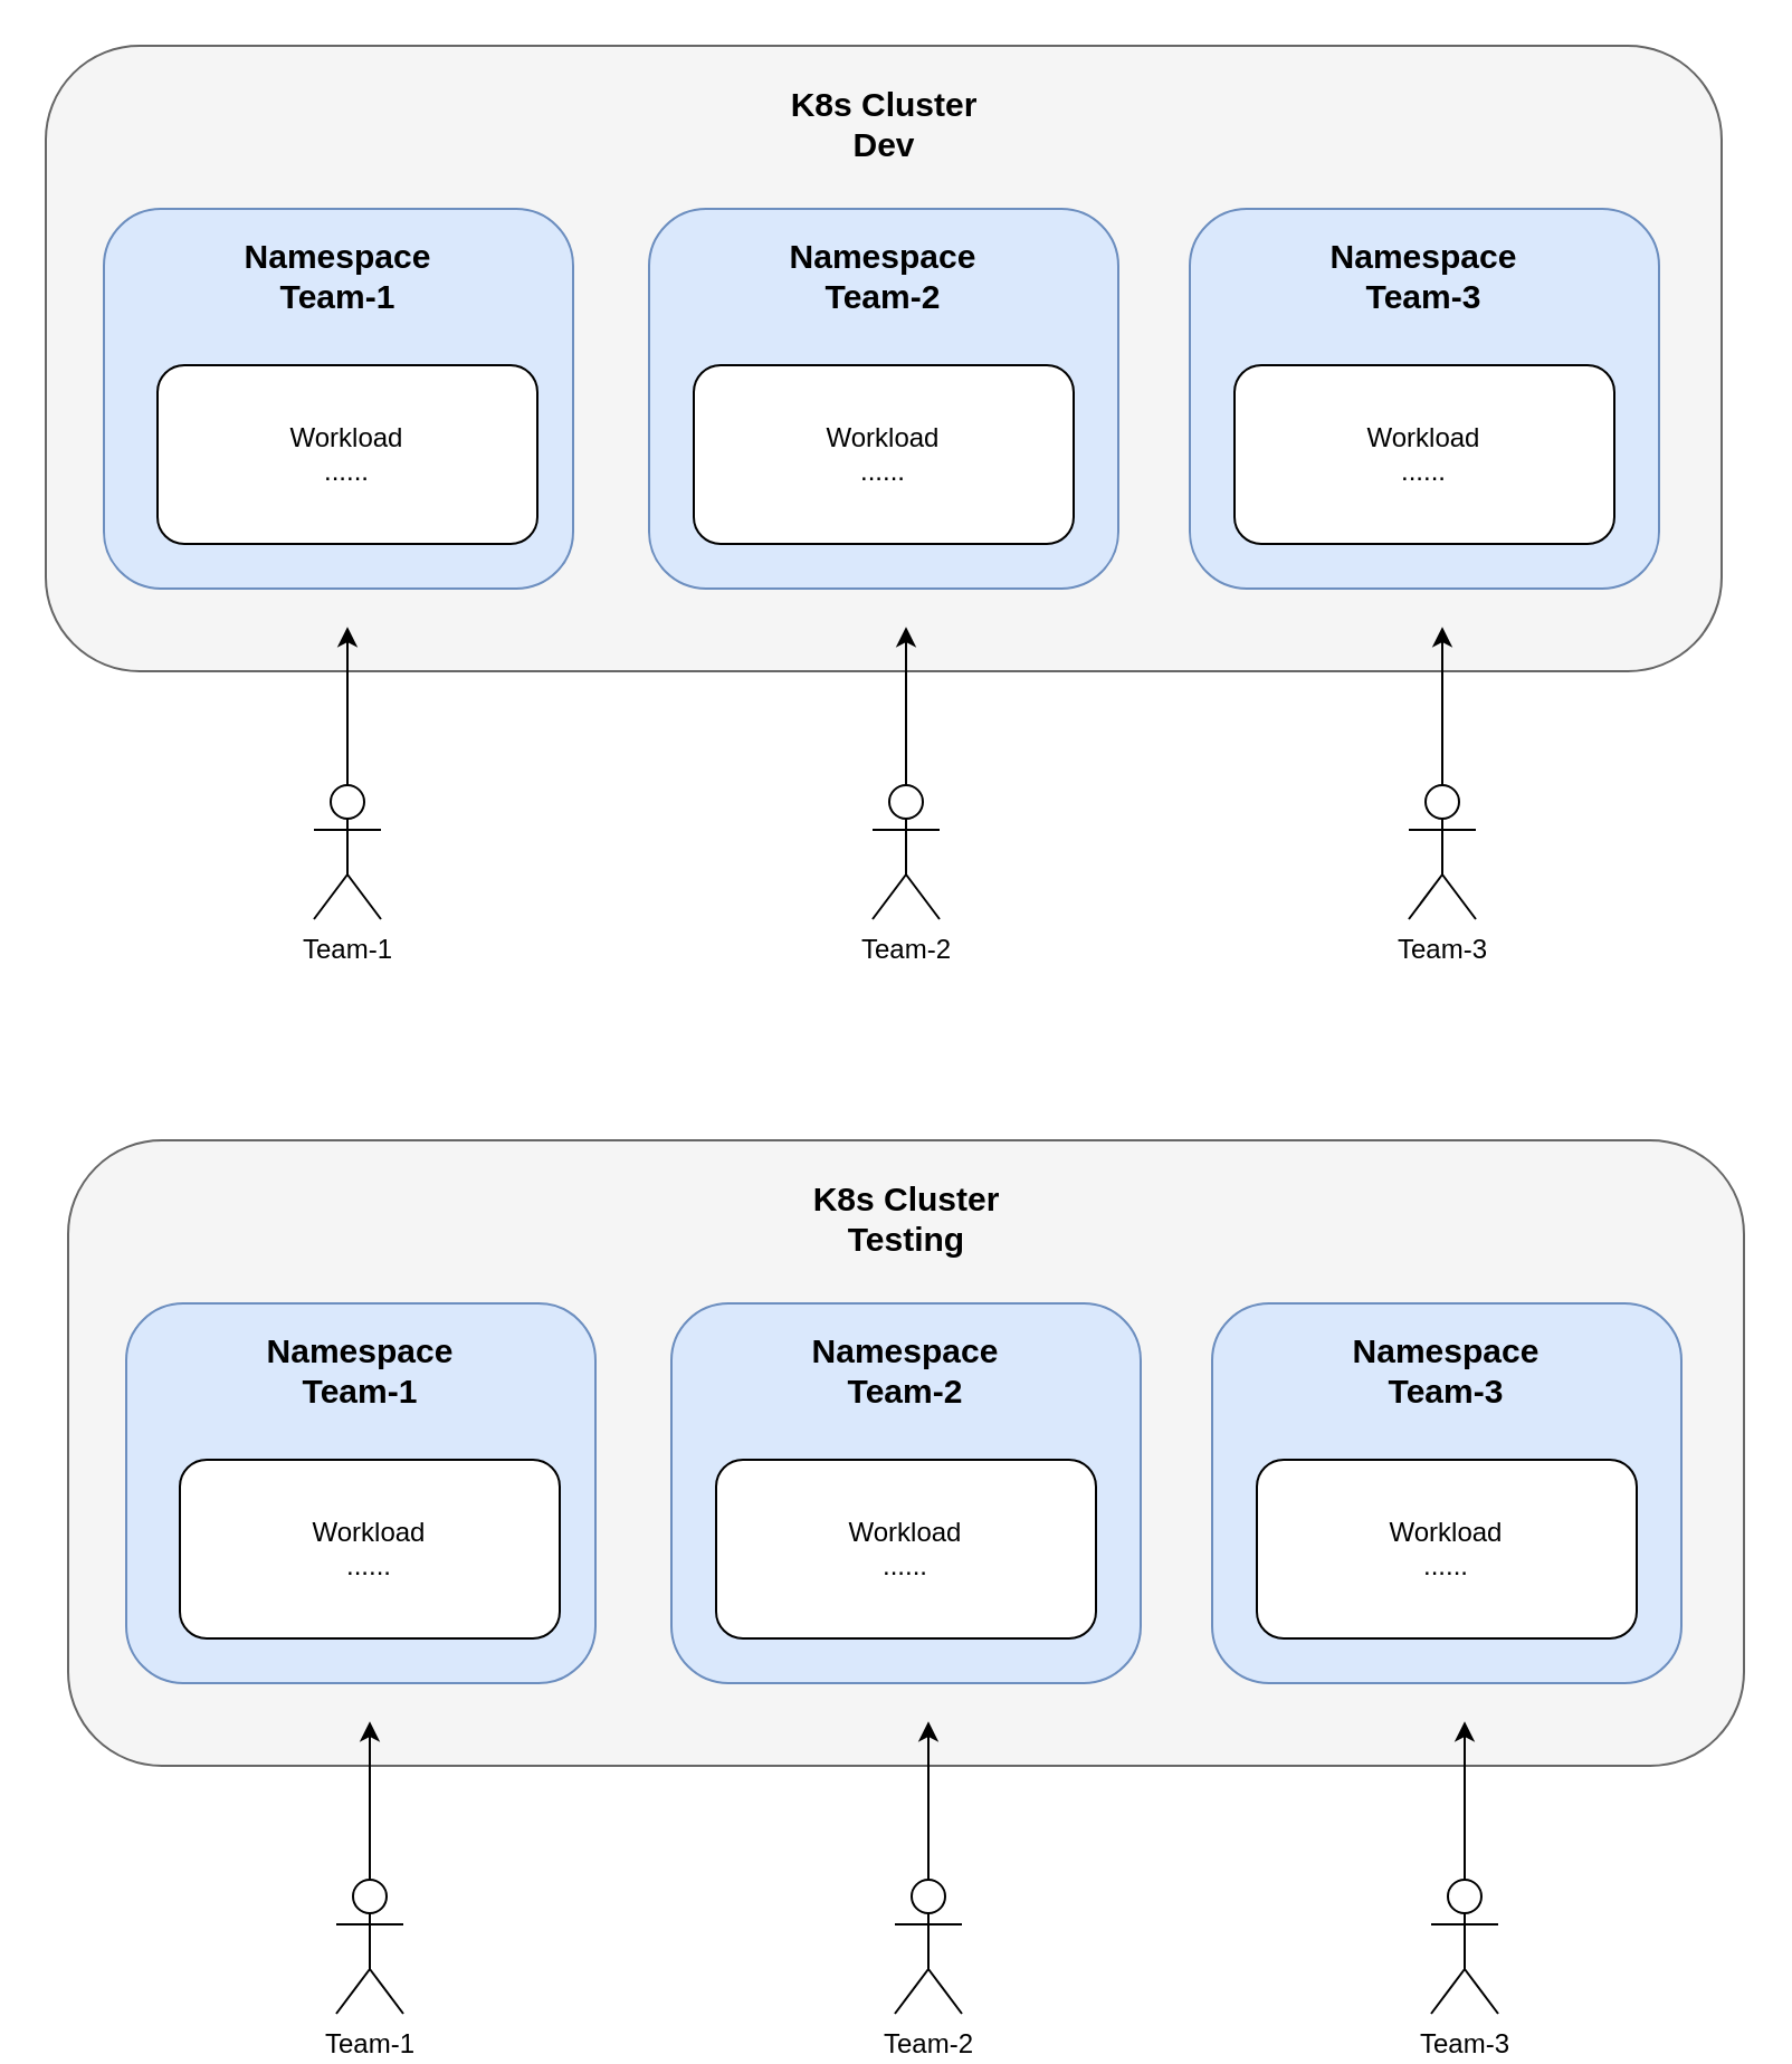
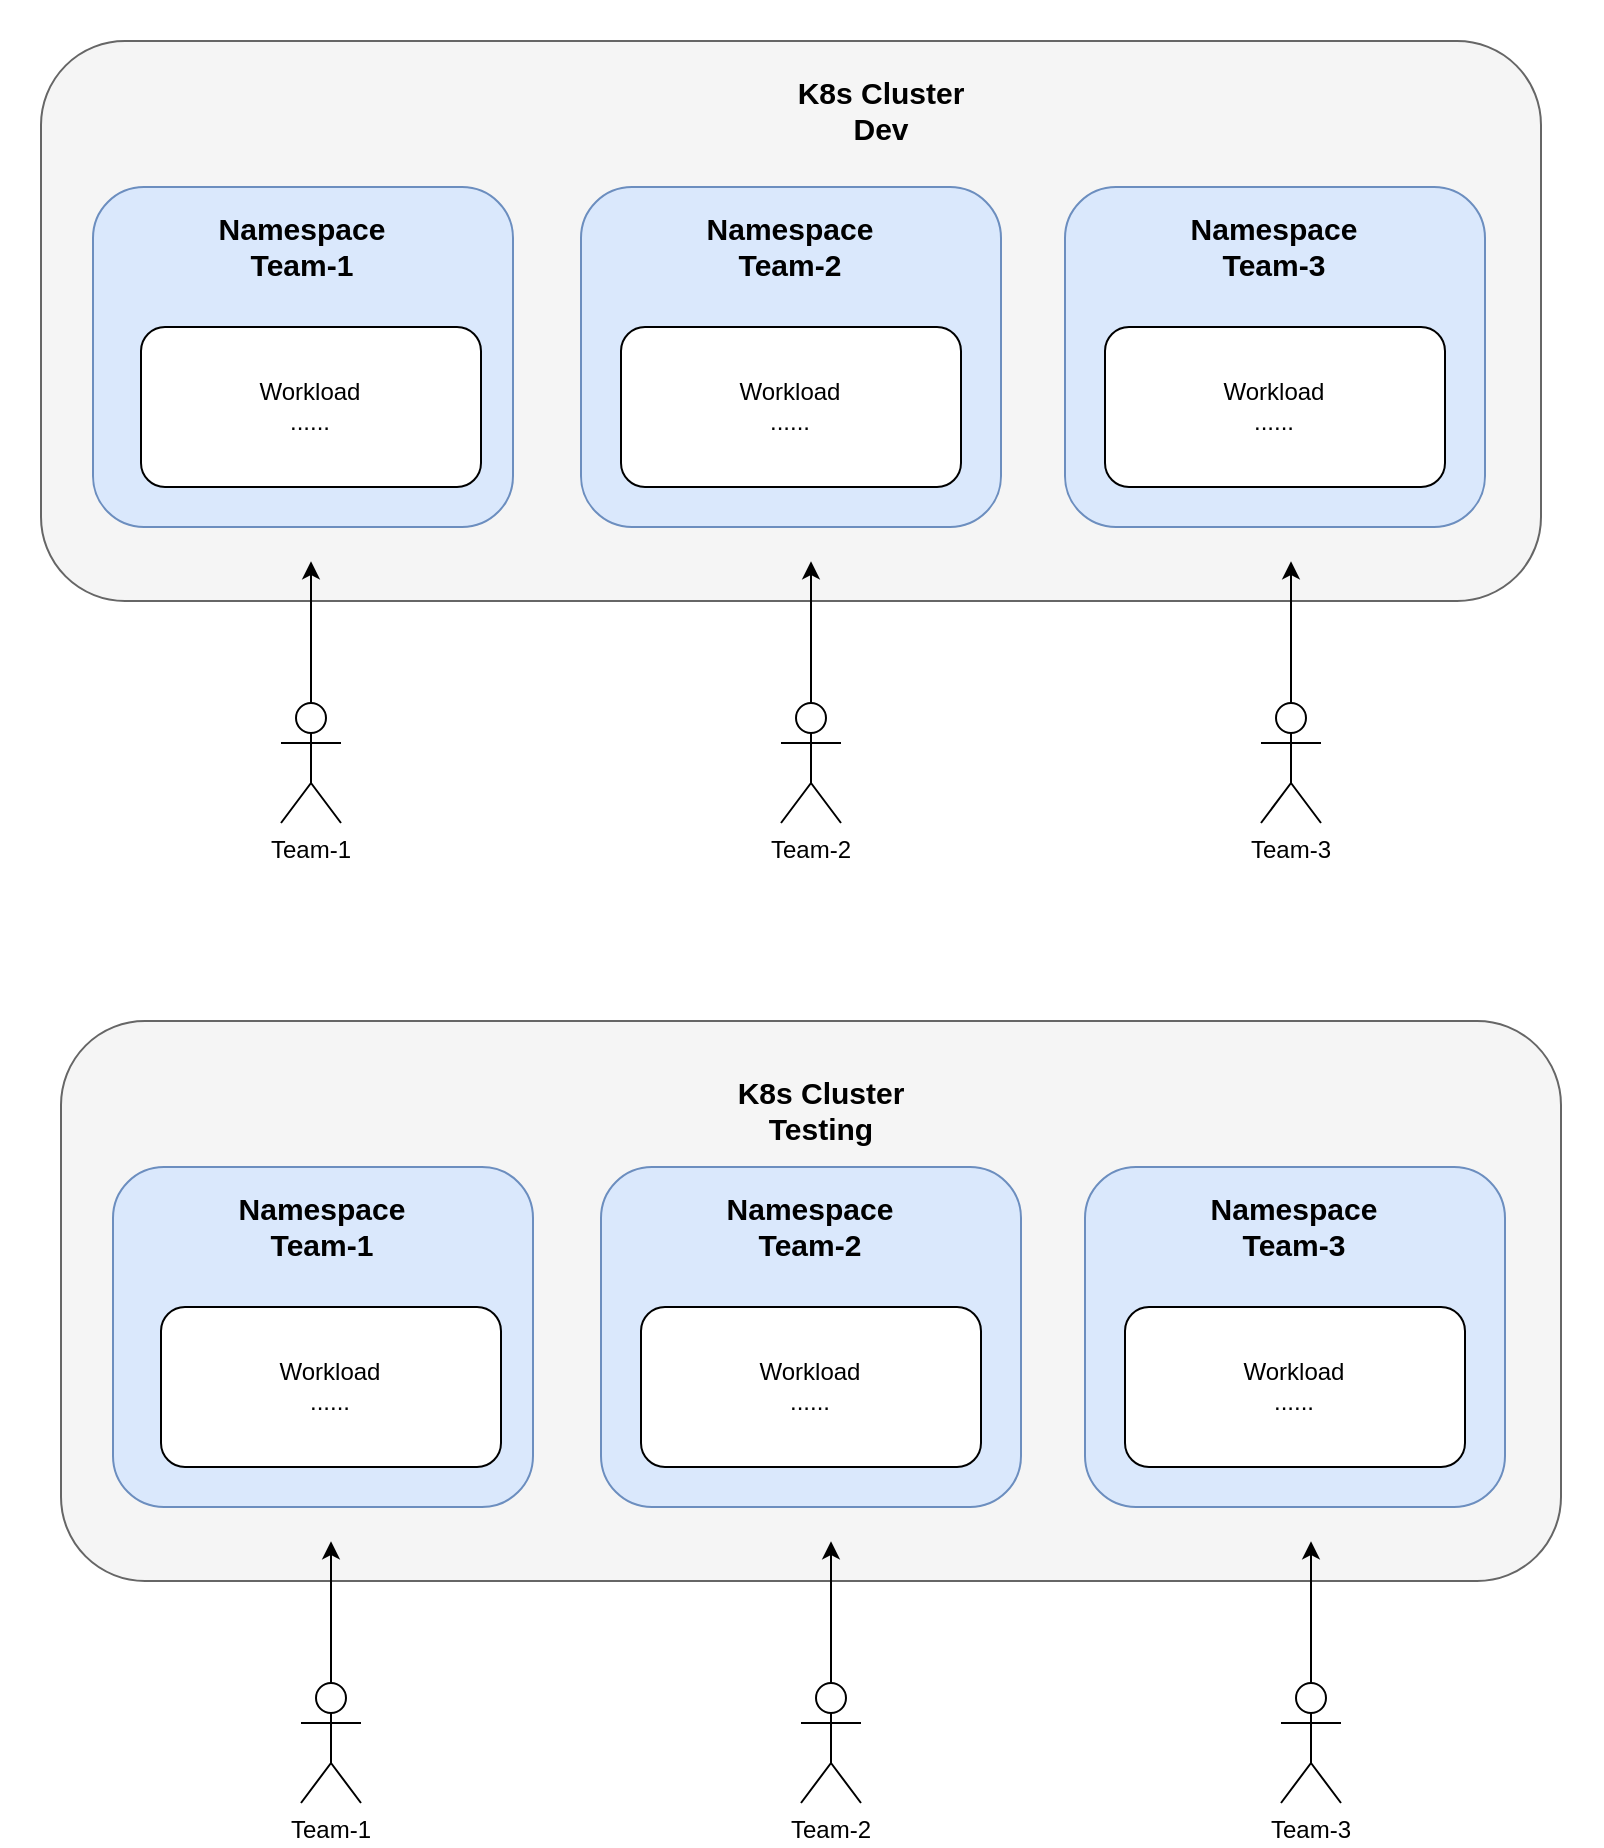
  <mxCell id="0" />
  <mxCell id="1" parent="0" />
  <mxCell id="2" value="" style="rounded=1;whiteSpace=wrap;html=1;fillColor=#f5f5f5;fontColor=#333333;strokeColor=#666666;" vertex="1" parent="1"><mxGeometry x="20" y="20" width="750" height="280" as="geometry" /></mxCell>
- <mxCell id="3" value="K8s Cluster&lt;br&gt;Dev" style="text;html=1;strokeColor=none;fillColor=none;align=center;verticalAlign=middle;whiteSpace=wrap;rounded=0;fontSize=15;fontStyle=1" vertex="1" parent="1"><mxGeometry x="322.5" y="40" width="145" height="30" as="geometry" /></mxCell>
+ <mxCell id="3" value="K8s Cluster&lt;br&gt;Dev" style="text;html=1;strokeColor=none;fillColor=none;align=center;verticalAlign=middle;whiteSpace=wrap;rounded=0;fontSize=15;fontStyle=1" vertex="1" parent="1"><mxGeometry x="367.5" y="40" width="145" height="30" as="geometry" /></mxCell>
  <mxCell id="4" value="" style="rounded=1;whiteSpace=wrap;html=1;fillColor=#dae8fc;strokeColor=#6c8ebf;" vertex="1" parent="1"><mxGeometry x="46" y="93" width="210" height="170" as="geometry" /></mxCell>
  <mxCell id="5" value="Namespace&lt;br&gt;Team-1" style="text;html=1;strokeColor=none;fillColor=none;align=center;verticalAlign=middle;whiteSpace=wrap;rounded=0;fontSize=15;fontStyle=1" vertex="1" parent="1"><mxGeometry x="96" y="108" width="110" height="30" as="geometry" /></mxCell>
  <mxCell id="6" value="" style="rounded=1;whiteSpace=wrap;html=1;fillColor=#dae8fc;strokeColor=#6c8ebf;" vertex="1" parent="1"><mxGeometry x="290" y="93" width="210" height="170" as="geometry" /></mxCell>
  <mxCell id="7" value="Namespace&lt;br&gt;Team-2" style="text;html=1;strokeColor=none;fillColor=none;align=center;verticalAlign=middle;whiteSpace=wrap;rounded=0;fontSize=15;fontStyle=1" vertex="1" parent="1"><mxGeometry x="340" y="108" width="110" height="30" as="geometry" /></mxCell>
  <mxCell id="8" value="" style="rounded=1;whiteSpace=wrap;html=1;fillColor=#dae8fc;strokeColor=#6c8ebf;" vertex="1" parent="1"><mxGeometry x="532" y="93" width="210" height="170" as="geometry" /></mxCell>
  <mxCell id="9" value="Namespace&lt;br&gt;Team-3" style="text;html=1;strokeColor=none;fillColor=none;align=center;verticalAlign=middle;whiteSpace=wrap;rounded=0;fontSize=15;fontStyle=1" vertex="1" parent="1"><mxGeometry x="582" y="108" width="110" height="30" as="geometry" /></mxCell>
  <mxCell id="10" value="Workload&lt;br&gt;......" style="rounded=1;whiteSpace=wrap;html=1;" vertex="1" parent="1"><mxGeometry x="70" y="163" width="170" height="80" as="geometry" /></mxCell>
  <mxCell id="11" value="Workload&lt;br&gt;......" style="rounded=1;whiteSpace=wrap;html=1;" vertex="1" parent="1"><mxGeometry x="310" y="163" width="170" height="80" as="geometry" /></mxCell>
  <mxCell id="12" value="Workload&lt;br&gt;......" style="rounded=1;whiteSpace=wrap;html=1;" vertex="1" parent="1"><mxGeometry x="552" y="163" width="170" height="80" as="geometry" /></mxCell>
  <mxCell id="13" style="edgeStyle=orthogonalEdgeStyle;rounded=0;orthogonalLoop=1;jettySize=auto;html=1;exitX=0.5;exitY=0;exitDx=0;exitDy=0;exitPerimeter=0;entryX=0.18;entryY=0.929;entryDx=0;entryDy=0;entryPerimeter=0;" edge="1" parent="1" source="14" target="2"><mxGeometry relative="1" as="geometry" /></mxCell>
  <mxCell id="14" value="Team-1" style="shape=umlActor;verticalLabelPosition=bottom;verticalAlign=top;html=1;outlineConnect=0;" vertex="1" parent="1"><mxGeometry x="140" y="351" width="30" height="60" as="geometry" /></mxCell>
  <mxCell id="15" style="edgeStyle=orthogonalEdgeStyle;rounded=0;orthogonalLoop=1;jettySize=auto;html=1;exitX=0.5;exitY=0;exitDx=0;exitDy=0;exitPerimeter=0;entryX=0.18;entryY=0.929;entryDx=0;entryDy=0;entryPerimeter=0;" edge="1" parent="1" source="16"><mxGeometry relative="1" as="geometry"><mxPoint x="405" y="280.12" as="targetPoint" /></mxGeometry></mxCell>
  <mxCell id="16" value="Team-2" style="shape=umlActor;verticalLabelPosition=bottom;verticalAlign=top;html=1;outlineConnect=0;" vertex="1" parent="1"><mxGeometry x="390" y="351" width="30" height="60" as="geometry" /></mxCell>
  <mxCell id="17" style="edgeStyle=orthogonalEdgeStyle;rounded=0;orthogonalLoop=1;jettySize=auto;html=1;exitX=0.5;exitY=0;exitDx=0;exitDy=0;exitPerimeter=0;entryX=0.18;entryY=0.929;entryDx=0;entryDy=0;entryPerimeter=0;" edge="1" parent="1" source="18"><mxGeometry relative="1" as="geometry"><mxPoint x="645" y="280.12" as="targetPoint" /></mxGeometry></mxCell>
  <mxCell id="18" value="Team-3" style="shape=umlActor;verticalLabelPosition=bottom;verticalAlign=top;html=1;outlineConnect=0;" vertex="1" parent="1"><mxGeometry x="630" y="351" width="30" height="60" as="geometry" /></mxCell>
  <mxCell id="19" value="" style="rounded=1;whiteSpace=wrap;html=1;fillColor=#f5f5f5;fontColor=#333333;strokeColor=#666666;" vertex="1" parent="1"><mxGeometry x="30" y="510" width="750" height="280" as="geometry" /></mxCell>
- <mxCell id="20" value="K8s Cluster&lt;br&gt;Testing" style="text;html=1;strokeColor=none;fillColor=none;align=center;verticalAlign=middle;whiteSpace=wrap;rounded=0;fontSize=15;fontStyle=1" vertex="1" parent="1"><mxGeometry x="332.5" y="530" width="145" height="30" as="geometry" /></mxCell>
+ <mxCell id="20" value="K8s Cluster&lt;br&gt;Testing" style="text;html=1;strokeColor=none;fillColor=none;align=center;verticalAlign=middle;whiteSpace=wrap;rounded=0;fontSize=15;fontStyle=1" vertex="1" parent="1"><mxGeometry x="337.5" y="540" width="145" height="30" as="geometry" /></mxCell>
  <mxCell id="21" value="" style="rounded=1;whiteSpace=wrap;html=1;fillColor=#dae8fc;strokeColor=#6c8ebf;" vertex="1" parent="1"><mxGeometry x="56" y="583" width="210" height="170" as="geometry" /></mxCell>
  <mxCell id="22" value="Namespace&lt;br&gt;Team-1" style="text;html=1;strokeColor=none;fillColor=none;align=center;verticalAlign=middle;whiteSpace=wrap;rounded=0;fontSize=15;fontStyle=1" vertex="1" parent="1"><mxGeometry x="106" y="598" width="110" height="30" as="geometry" /></mxCell>
  <mxCell id="23" value="" style="rounded=1;whiteSpace=wrap;html=1;fillColor=#dae8fc;strokeColor=#6c8ebf;" vertex="1" parent="1"><mxGeometry x="300" y="583" width="210" height="170" as="geometry" /></mxCell>
  <mxCell id="24" value="Namespace&lt;br&gt;Team-2" style="text;html=1;strokeColor=none;fillColor=none;align=center;verticalAlign=middle;whiteSpace=wrap;rounded=0;fontSize=15;fontStyle=1" vertex="1" parent="1"><mxGeometry x="350" y="598" width="110" height="30" as="geometry" /></mxCell>
  <mxCell id="25" value="" style="rounded=1;whiteSpace=wrap;html=1;fillColor=#dae8fc;strokeColor=#6c8ebf;" vertex="1" parent="1"><mxGeometry x="542" y="583" width="210" height="170" as="geometry" /></mxCell>
  <mxCell id="26" value="Namespace&lt;br&gt;Team-3" style="text;html=1;strokeColor=none;fillColor=none;align=center;verticalAlign=middle;whiteSpace=wrap;rounded=0;fontSize=15;fontStyle=1" vertex="1" parent="1"><mxGeometry x="592" y="598" width="110" height="30" as="geometry" /></mxCell>
  <mxCell id="27" value="Workload&lt;br&gt;......" style="rounded=1;whiteSpace=wrap;html=1;" vertex="1" parent="1"><mxGeometry x="80" y="653" width="170" height="80" as="geometry" /></mxCell>
  <mxCell id="28" value="Workload&lt;br&gt;......" style="rounded=1;whiteSpace=wrap;html=1;" vertex="1" parent="1"><mxGeometry x="320" y="653" width="170" height="80" as="geometry" /></mxCell>
  <mxCell id="29" value="Workload&lt;br&gt;......" style="rounded=1;whiteSpace=wrap;html=1;" vertex="1" parent="1"><mxGeometry x="562" y="653" width="170" height="80" as="geometry" /></mxCell>
  <mxCell id="30" style="edgeStyle=orthogonalEdgeStyle;rounded=0;orthogonalLoop=1;jettySize=auto;html=1;exitX=0.5;exitY=0;exitDx=0;exitDy=0;exitPerimeter=0;entryX=0.18;entryY=0.929;entryDx=0;entryDy=0;entryPerimeter=0;" edge="1" parent="1" source="31" target="19"><mxGeometry relative="1" as="geometry" /></mxCell>
  <mxCell id="31" value="Team-1" style="shape=umlActor;verticalLabelPosition=bottom;verticalAlign=top;html=1;outlineConnect=0;" vertex="1" parent="1"><mxGeometry x="150" y="841" width="30" height="60" as="geometry" /></mxCell>
  <mxCell id="32" style="edgeStyle=orthogonalEdgeStyle;rounded=0;orthogonalLoop=1;jettySize=auto;html=1;exitX=0.5;exitY=0;exitDx=0;exitDy=0;exitPerimeter=0;entryX=0.18;entryY=0.929;entryDx=0;entryDy=0;entryPerimeter=0;" edge="1" parent="1" source="33"><mxGeometry relative="1" as="geometry"><mxPoint x="415" y="770.12" as="targetPoint" /></mxGeometry></mxCell>
  <mxCell id="33" value="Team-2" style="shape=umlActor;verticalLabelPosition=bottom;verticalAlign=top;html=1;outlineConnect=0;" vertex="1" parent="1"><mxGeometry x="400" y="841" width="30" height="60" as="geometry" /></mxCell>
  <mxCell id="34" style="edgeStyle=orthogonalEdgeStyle;rounded=0;orthogonalLoop=1;jettySize=auto;html=1;exitX=0.5;exitY=0;exitDx=0;exitDy=0;exitPerimeter=0;entryX=0.18;entryY=0.929;entryDx=0;entryDy=0;entryPerimeter=0;" edge="1" parent="1" source="35"><mxGeometry relative="1" as="geometry"><mxPoint x="655" y="770.12" as="targetPoint" /></mxGeometry></mxCell>
  <mxCell id="35" value="Team-3" style="shape=umlActor;verticalLabelPosition=bottom;verticalAlign=top;html=1;outlineConnect=0;" vertex="1" parent="1"><mxGeometry x="640" y="841" width="30" height="60" as="geometry" /></mxCell>
